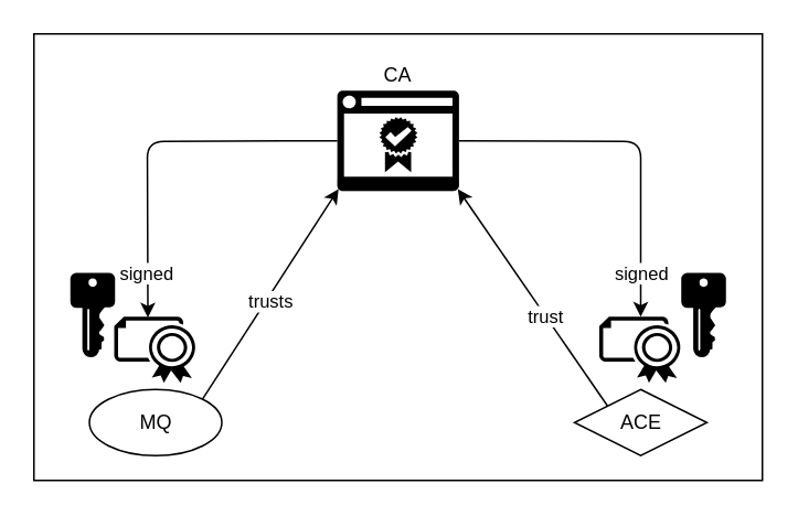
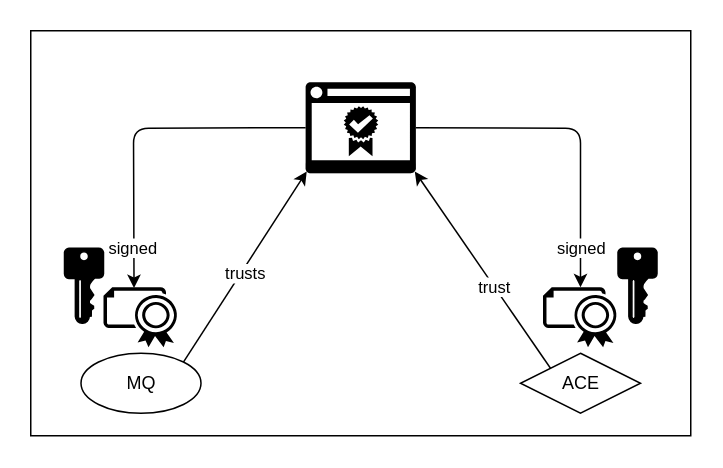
  <mxCell id="0" />
  <mxCell id="1" parent="0" />
  <mxCell id="2" value="" style="group" vertex="1" connectable="0" parent="1"><mxGeometry x="20" y="20" width="440" height="270" as="geometry" /></mxCell>
  <mxCell id="3" value="" style="rounded=0;whiteSpace=wrap;html=1;fillColor=none;" vertex="1" parent="2"><mxGeometry width="440" height="270" as="geometry" /></mxCell>
  <mxCell id="4" value="" style="group" vertex="1" connectable="0" parent="2"><mxGeometry x="22.5" y="15" width="395" height="240" as="geometry" /></mxCell>
  <mxCell id="5" value="" style="group" parent="4" vertex="1" connectable="0"><mxGeometry x="16" y="140" width="70" height="50" as="geometry" /></mxCell>
  <mxCell id="6" value="" style="group" parent="4" vertex="1" connectable="0"><mxGeometry x="160.75" width="73.5" height="80" as="geometry" /></mxCell>
  <mxCell id="7" value="" style="outlineConnect=0;dashed=0;verticalLabelPosition=bottom;verticalAlign=top;align=center;html=1;shape=mxgraph.aws3.certificate_manager_2;gradientColor=none;fillColor=#000000;" parent="6" vertex="1"><mxGeometry y="19.277" width="73.5" height="60.723" as="geometry" /></mxCell>
- <mxCell id="8" value="CA" style="text;html=1;strokeColor=none;fillColor=none;align=center;verticalAlign=middle;whiteSpace=wrap;rounded=0;" parent="6" vertex="1"><mxGeometry x="16.75" width="40" height="19.277" as="geometry" /></mxCell>
  <mxCell id="9" value="" style="endArrow=classic;html=1;exitX=1;exitY=0.5;exitDx=0;exitDy=0;exitPerimeter=0;entryX=0.5;entryY=0;entryDx=0;entryDy=0;entryPerimeter=0;" parent="4" source="7" target="11" edge="1"><mxGeometry width="50" height="50" relative="1" as="geometry"><mxPoint x="426" y="190" as="sourcePoint" /><mxPoint x="366" y="150" as="targetPoint" /><Array as="points"><mxPoint x="344" y="50" /></Array></mxGeometry></mxCell>
  <mxCell id="10" value="signed" style="edgeLabel;html=1;align=center;verticalAlign=middle;resizable=0;points=[];" parent="9" vertex="1" connectable="0"><mxGeometry x="-0.104" relative="1" as="geometry"><mxPoint x="13.18" y="80.04" as="offset" /></mxGeometry></mxCell>
  <mxCell id="11" value="" style="aspect=fixed;pointerEvents=1;shadow=0;dashed=0;html=1;strokeColor=none;labelPosition=center;verticalLabelPosition=bottom;verticalAlign=top;align=center;shape=mxgraph.azure.certificate;fillColor=#000000;" parent="4" vertex="1"><mxGeometry x="319.0" y="156" width="50" height="40" as="geometry" /></mxCell>
  <mxCell id="12" value="" style="aspect=fixed;pointerEvents=1;shadow=0;dashed=0;html=1;labelPosition=center;verticalLabelPosition=bottom;verticalAlign=top;align=center;shape=mxgraph.mscae.enterprise.key_permissions;fillColor=#000000;" parent="4" vertex="1"><mxGeometry x="369" y="130" width="26" height="50" as="geometry" /></mxCell>
  <mxCell id="13" value="" style="aspect=fixed;pointerEvents=1;shadow=0;dashed=0;html=1;strokeColor=none;labelPosition=center;verticalLabelPosition=bottom;verticalAlign=top;align=center;shape=mxgraph.azure.certificate;fillColor=#000000;" parent="4" vertex="1"><mxGeometry x="26" y="156" width="50" height="40" as="geometry" /></mxCell>
  <mxCell id="14" value="" style="aspect=fixed;pointerEvents=1;shadow=0;dashed=0;html=1;labelPosition=center;verticalLabelPosition=bottom;verticalAlign=top;align=center;shape=mxgraph.mscae.enterprise.key_permissions;fillColor=#000000;" parent="4" vertex="1"><mxGeometry y="130" width="26" height="50" as="geometry" /></mxCell>
  <mxCell id="15" value="" style="endArrow=classic;html=1;entryX=0.407;entryY=0.013;entryDx=0;entryDy=0;entryPerimeter=0;exitX=0;exitY=0.5;exitDx=0;exitDy=0;exitPerimeter=0;" parent="4" source="7" target="13" edge="1"><mxGeometry width="50" height="50" relative="1" as="geometry"><mxPoint x="426" y="190" as="sourcePoint" /><mxPoint x="476" y="140" as="targetPoint" /><Array as="points"><mxPoint x="46" y="50" /></Array></mxGeometry></mxCell>
  <mxCell id="16" value="signed" style="edgeLabel;html=1;align=center;verticalAlign=middle;resizable=0;points=[];" parent="15" vertex="1" connectable="0"><mxGeometry x="0.755" y="-1" relative="1" as="geometry"><mxPoint as="offset" /></mxGeometry></mxCell>
  <mxCell id="17" value="" style="endArrow=classic;html=1;entryX=0.01;entryY=0.98;entryDx=0;entryDy=0;entryPerimeter=0;exitX=1;exitY=0;exitDx=0;exitDy=0;" parent="4" source="21" target="7" edge="1"><mxGeometry width="50" height="50" relative="1" as="geometry"><mxPoint x="426" y="190" as="sourcePoint" /><mxPoint x="476" y="140" as="targetPoint" /></mxGeometry></mxCell>
  <mxCell id="18" value="trusts" style="edgeLabel;html=1;align=center;verticalAlign=middle;resizable=0;points=[];" parent="17" vertex="1" connectable="0"><mxGeometry x="0.028" y="2" relative="1" as="geometry"><mxPoint y="7.45" as="offset" /></mxGeometry></mxCell>
  <mxCell id="19" value="trust" style="endArrow=classic;html=1;exitX=0;exitY=0;exitDx=0;exitDy=0;entryX=0.99;entryY=0.98;entryDx=0;entryDy=0;entryPerimeter=0;" parent="4" source="22" target="7" edge="1"><mxGeometry x="-0.172" width="50" height="50" relative="1" as="geometry"><mxPoint x="266" y="190" as="sourcePoint" /><mxPoint x="344" y="73" as="targetPoint" /><Array as="points" /><mxPoint as="offset" /></mxGeometry></mxCell>
  <mxCell id="20" value="" style="group" parent="4" vertex="1" connectable="0"><mxGeometry x="11" y="200" width="373" height="40" as="geometry" /></mxCell>
  <mxCell id="21" value="MQ" style="ellipse;whiteSpace=wrap;html=1;" parent="20" vertex="1"><mxGeometry width="80" height="40" as="geometry" /></mxCell>
  <mxCell id="22" value="ACE" style="rhombus;whiteSpace=wrap;html=1;" parent="20" vertex="1"><mxGeometry x="293" width="80" height="40" as="geometry" /></mxCell>
